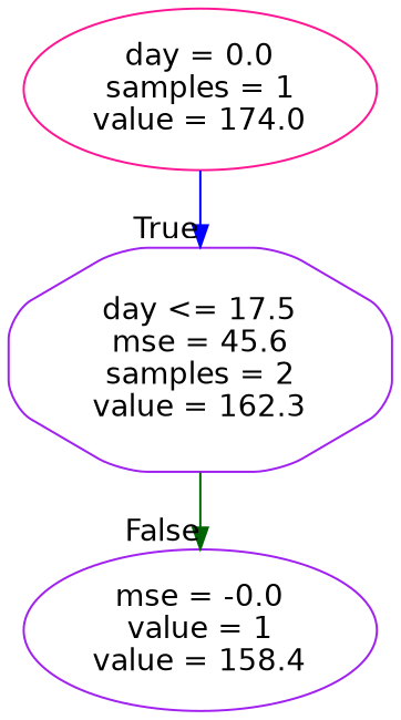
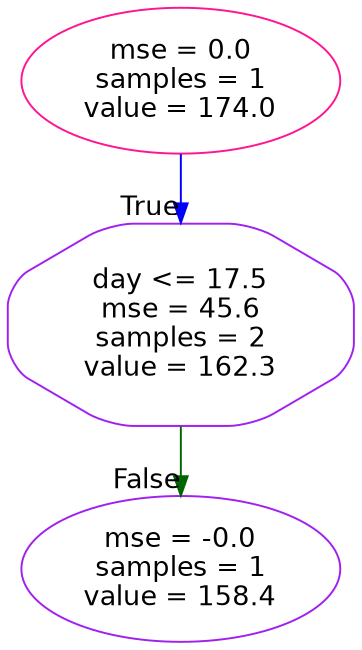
  digraph {
    node [color=purple fontname=helvetica shape=ellipse style=rounded]
    edge [fontname=helvetica labeldistance=2.5 style=solid]
    n1 [label="day <= 17.5\nmse = 45.6\nsamples = 2\nvalue = 162.3" shape=octagon]
-   n2 [label="mse = -0.0\nvalue = 1\nvalue = 158.4"]
-   n3 [color=deeppink label="day = 0.0\nsamples = 1\nvalue = 174.0"]
+   n2 [label="mse = -0.0\nsamples = 1\nvalue = 158.4"]
+   n3 [color=deeppink label="mse = 0.0\nsamples = 1\nvalue = 174.0"]
    n1 -> n2 [color=darkgreen headlabel=False labelangle=-45]
    n3 -> n1 [color=blue headlabel=True labelangle=45]
  }
